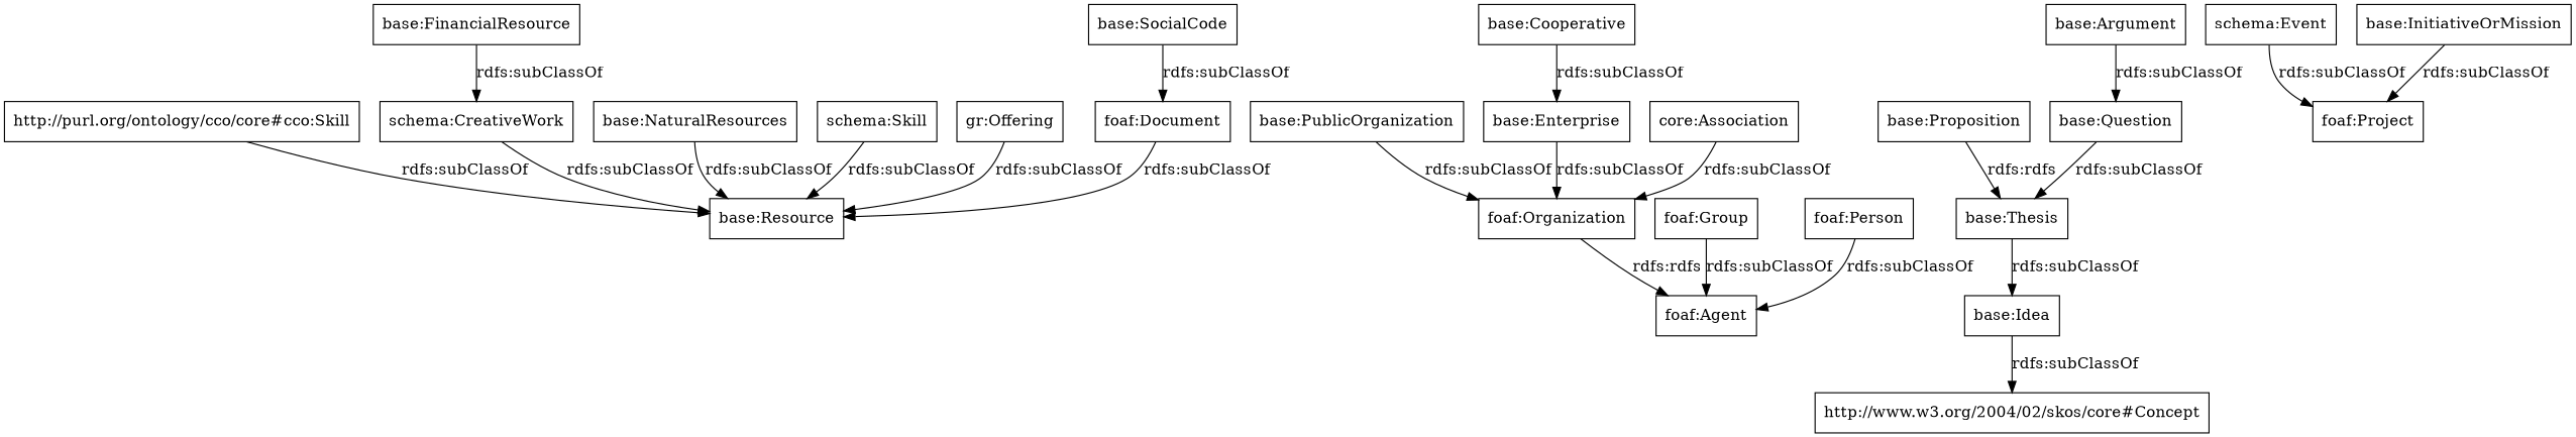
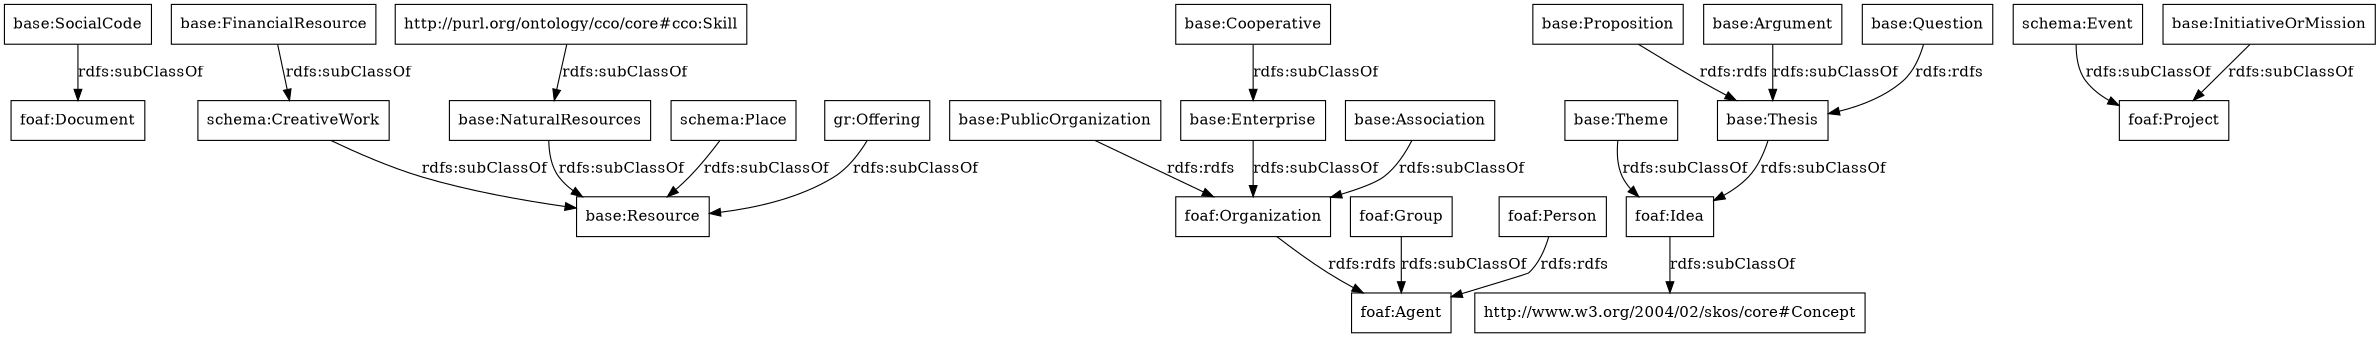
  digraph {
    rankdir=TB
    node [color=black shape=rectangle]
    "foaf:Document"
    "base:Resource"
    "base:PublicOrganization"
    "foaf:Organization"
    "foaf:Agent"
    "base:Cooperative"
    "base:Enterprise"
    "base:Thesis"
-   "base:Idea"
+   "base:Idea" [label="foaf:Idea"]
    "http://www.w3.org/2004/02/skos/core#Concept"
    "http://purl.org/ontology/cco/core#cco:Skill"
    "foaf:Group"
    "base:FinancialResource"
    "schema:CreativeWork"
    "base:SocialCode"
    "foaf:Person"
    "base:NaturalResources"
    "base:Proposition"
-   "base:Association" [label="core:Association"]
-   "schema:Place" [label="schema:Skill"]
+   "base:Association"
+   "schema:Place"
    "base:Argument"
    "schema:Event"
    "foaf:Project"
+   "base:Theme"
    "gr:Offering"
    "base:Question"
    "base:InitiativeOrMission"
-   "foaf:Document" -> "base:Resource" [label="rdfs:subClassOf"]
-   "base:PublicOrganization" -> "foaf:Organization" [label="rdfs:subClassOf"]
+   "base:PublicOrganization" -> "foaf:Organization" [label="rdfs:rdfs"]
    "foaf:Organization" -> "foaf:Agent" [label="rdfs:rdfs"]
    "base:Cooperative" -> "base:Enterprise" [label="rdfs:subClassOf"]
    "base:Enterprise" -> "foaf:Organization" [label="rdfs:subClassOf"]
    "base:Thesis" -> "base:Idea" [label="rdfs:subClassOf"]
    "base:Idea" -> "http://www.w3.org/2004/02/skos/core#Concept" [label="rdfs:subClassOf"]
-   "http://purl.org/ontology/cco/core#cco:Skill" -> "base:Resource" [label="rdfs:subClassOf"]
+   "http://purl.org/ontology/cco/core#cco:Skill" -> "base:NaturalResources" [label="rdfs:subClassOf"]
    "foaf:Group" -> "foaf:Agent" [label="rdfs:subClassOf"]
    "base:FinancialResource" -> "schema:CreativeWork" [label="rdfs:subClassOf"]
    "schema:CreativeWork" -> "base:Resource" [label="rdfs:subClassOf"]
    "base:SocialCode" -> "foaf:Document" [label="rdfs:subClassOf"]
-   "foaf:Person" -> "foaf:Agent" [label="rdfs:subClassOf"]
+   "foaf:Person" -> "foaf:Agent" [label="rdfs:rdfs"]
    "base:NaturalResources" -> "base:Resource" [label="rdfs:subClassOf"]
    "base:Proposition" -> "base:Thesis" [label="rdfs:rdfs"]
    "base:Association" -> "foaf:Organization" [label="rdfs:subClassOf"]
    "schema:Place" -> "base:Resource" [label="rdfs:subClassOf"]
-   "base:Argument" -> "base:Question" [label="rdfs:subClassOf"]
+   "base:Argument" -> "base:Thesis" [label="rdfs:subClassOf"]
    "schema:Event" -> "foaf:Project" [label="rdfs:subClassOf"]
+   "base:Theme" -> "base:Idea" [label="rdfs:subClassOf"]
    "gr:Offering" -> "base:Resource" [label="rdfs:subClassOf"]
-   "base:Question" -> "base:Thesis" [label="rdfs:subClassOf"]
+   "base:Question" -> "base:Thesis" [label="rdfs:rdfs"]
    "base:InitiativeOrMission" -> "foaf:Project" [label="rdfs:subClassOf"]
  }
